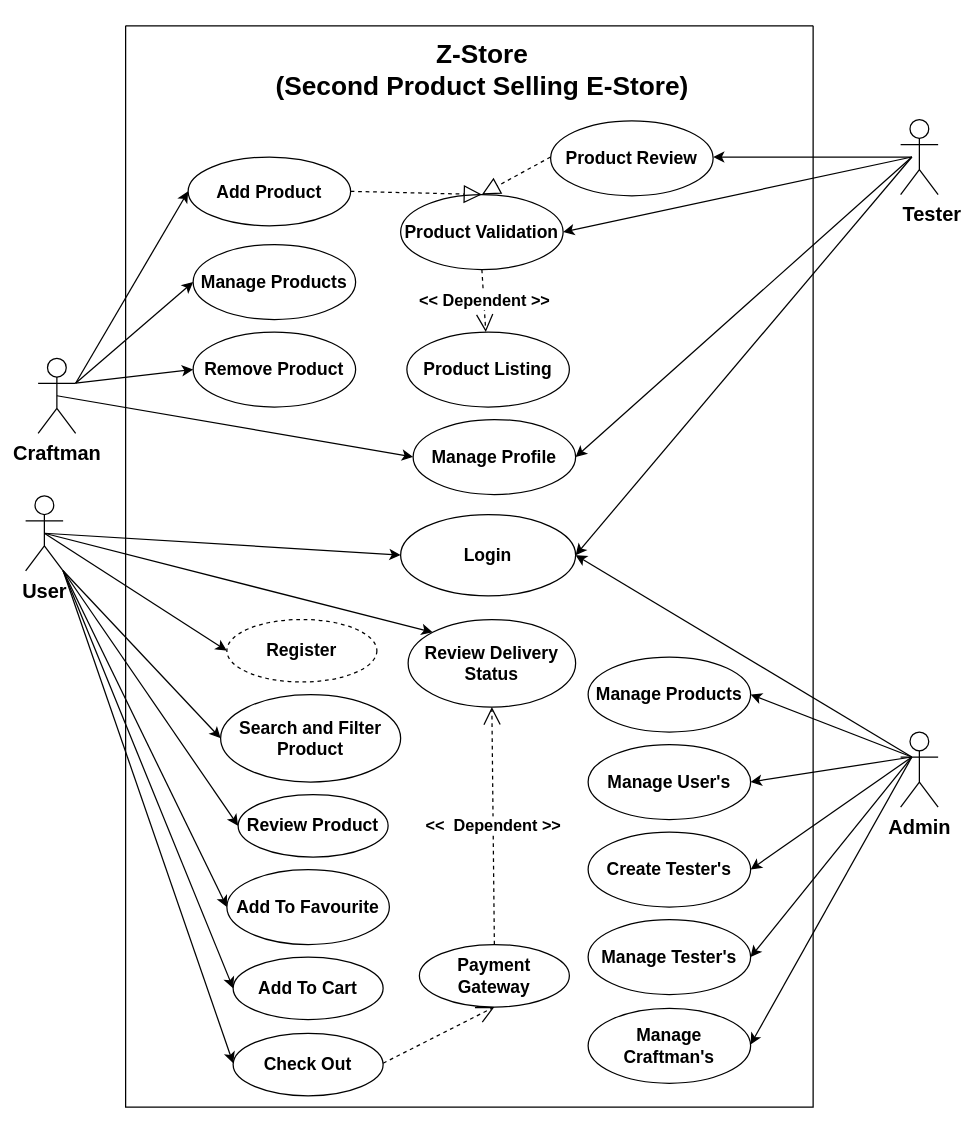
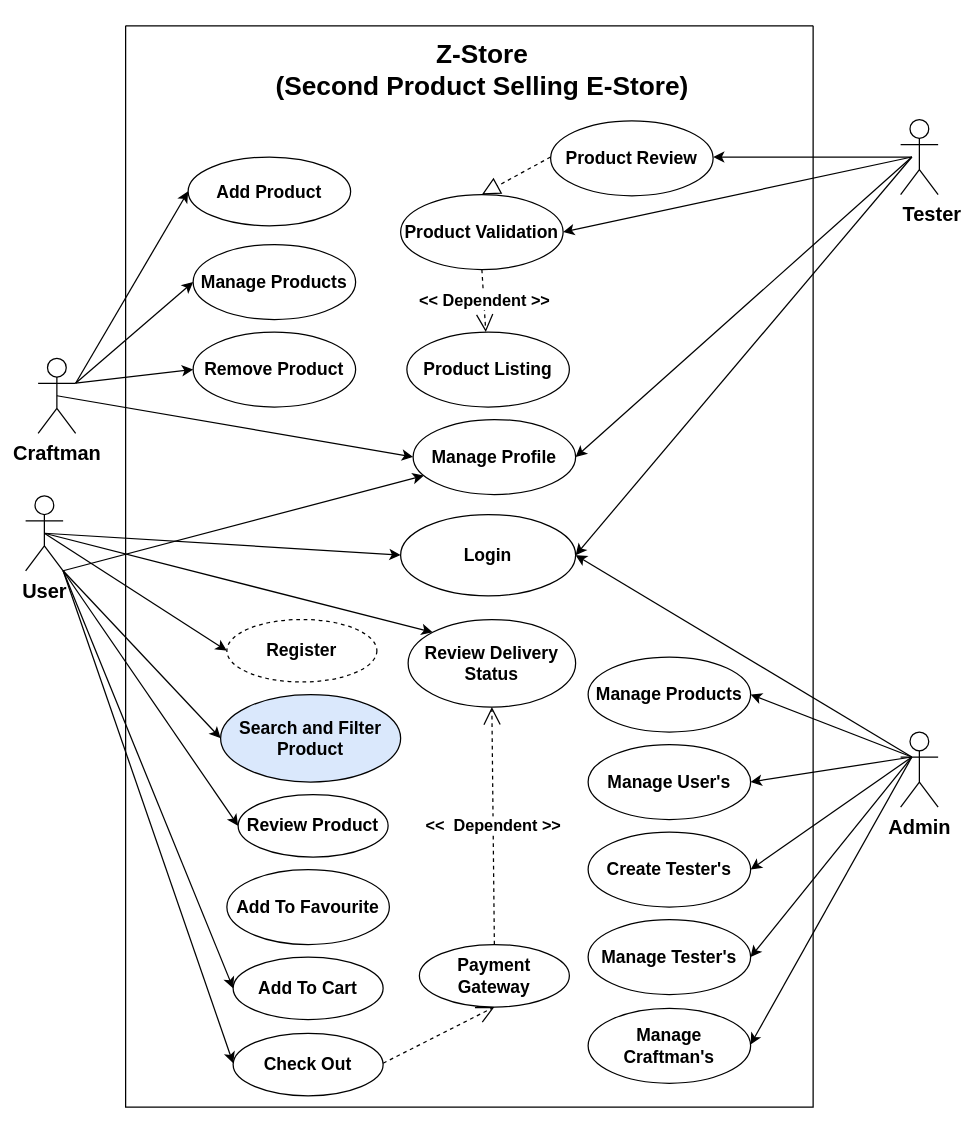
  <mxCell id="0" />
  <mxCell id="1" parent="0" />
  <mxCell id="2" value="" style="endArrow=classic;html=1;rounded=0;entryX=0;entryY=0.5;entryDx=0;entryDy=0;exitX=0.5;exitY=0.5;exitDx=0;exitDy=0;exitPerimeter=0;" parent="1" source="31" target="4" edge="1"><mxGeometry width="50" height="50" relative="1" as="geometry"><mxPoint x="340" y="426" as="sourcePoint" /><mxPoint x="390" y="376" as="targetPoint" /></mxGeometry></mxCell>
  <mxCell id="3" value="" style="swimlane;startSize=0;" parent="1" vertex="1"><mxGeometry x="100" y="20" width="550" height="865" as="geometry" /></mxCell>
  <mxCell id="4" value="&lt;font style=&quot;font-size: 14px;&quot;&gt;Register&lt;/font&gt;" style="ellipse;whiteSpace=wrap;html=1;fontStyle=1;fontSize=13;dashed=1;" parent="3" vertex="1"><mxGeometry x="81" y="475" width="120" height="50" as="geometry" /></mxCell>
  <mxCell id="5" value="&lt;font style=&quot;font-size: 14px;&quot;&gt;Login&lt;/font&gt;" style="ellipse;whiteSpace=wrap;html=1;fontStyle=1;fontSize=13;" parent="3" vertex="1"><mxGeometry x="220" y="391" width="140" height="65" as="geometry" /></mxCell>
  <mxCell id="6" value="&lt;font style=&quot;font-size: 14px;&quot;&gt;Review Product&lt;/font&gt;" style="ellipse;whiteSpace=wrap;html=1;fontStyle=1;fontSize=13;" parent="3" vertex="1"><mxGeometry x="90" y="615" width="120" height="50" as="geometry" /></mxCell>
  <mxCell id="7" value="&lt;font style=&quot;font-size: 14px;&quot;&gt;Add To Cart&lt;/font&gt;" style="ellipse;whiteSpace=wrap;html=1;fontStyle=1;fontSize=13;" parent="3" vertex="1"><mxGeometry x="86" y="745" width="120" height="50" as="geometry" /></mxCell>
  <mxCell id="8" value="&lt;span style=&quot;font-size: 14px;&quot;&gt;Add To Favourite&lt;/span&gt;" style="ellipse;whiteSpace=wrap;html=1;fontStyle=1;fontSize=13;" parent="3" vertex="1"><mxGeometry x="81" y="675" width="130" height="60" as="geometry" /></mxCell>
  <mxCell id="9" value="&lt;span style=&quot;font-size: 14px;&quot;&gt;Check Out&lt;/span&gt;" style="ellipse;whiteSpace=wrap;html=1;fontStyle=1;fontSize=13;" parent="3" vertex="1"><mxGeometry x="86" y="806" width="120" height="50" as="geometry" /></mxCell>
  <mxCell id="10" value="&lt;span style=&quot;font-size: 14px;&quot;&gt;Review Delivery Status&lt;/span&gt;" style="ellipse;whiteSpace=wrap;html=1;fontStyle=1;fontSize=13;" parent="3" vertex="1"><mxGeometry x="226" y="475" width="134" height="70" as="geometry" /></mxCell>
  <mxCell id="11" value="&lt;span style=&quot;font-size: 14px;&quot;&gt;Payment Gateway&lt;/span&gt;" style="ellipse;whiteSpace=wrap;html=1;fontStyle=1;fontSize=13;" parent="3" vertex="1"><mxGeometry x="235" y="735" width="120" height="50" as="geometry" /></mxCell>
  <mxCell id="12" value="" style="endArrow=open;endSize=12;dashed=1;html=1;rounded=0;exitX=1;exitY=0.5;exitDx=0;exitDy=0;entryX=0.5;entryY=1;entryDx=0;entryDy=0;" parent="3" target="11" edge="1"><mxGeometry width="160" relative="1" as="geometry"><mxPoint x="206" y="830" as="sourcePoint" /><mxPoint x="380" y="526" as="targetPoint" /></mxGeometry></mxCell>
  <mxCell id="13" value="&lt;span style=&quot;font-size: 14px;&quot;&gt;Add Product&lt;/span&gt;" style="ellipse;whiteSpace=wrap;html=1;fontStyle=1;fontSize=13;" parent="3" vertex="1"><mxGeometry x="50" y="105" width="130" height="55" as="geometry" /></mxCell>
- <mxCell id="14" value="&lt;font style=&quot;font-size: 14px;&quot;&gt;Search and Filter Product&lt;/font&gt;" style="ellipse;whiteSpace=wrap;html=1;fontStyle=1;fontSize=13;" parent="3" vertex="1"><mxGeometry x="76" y="535" width="144" height="70" as="geometry" /></mxCell>
+ <mxCell id="14" value="&lt;font style=&quot;font-size: 14px;&quot;&gt;Search and Filter Product&lt;/font&gt;" style="ellipse;whiteSpace=wrap;html=1;fontStyle=1;fontSize=13;fillColor=#dae8fc;" parent="3" vertex="1"><mxGeometry x="76" y="535" width="144" height="70" as="geometry" /></mxCell>
  <mxCell id="15" value="&lt;span style=&quot;font-size: 14px;&quot;&gt;Manage Products&lt;/span&gt;" style="ellipse;whiteSpace=wrap;html=1;fontStyle=1;fontSize=13;" parent="3" vertex="1"><mxGeometry x="54" y="175" width="130" height="60" as="geometry" /></mxCell>
  <mxCell id="16" value="&lt;span style=&quot;font-size: 14px;&quot;&gt;Remove Product&lt;/span&gt;" style="ellipse;whiteSpace=wrap;html=1;fontStyle=1;fontSize=13;" parent="3" vertex="1"><mxGeometry x="54" y="245" width="130" height="60" as="geometry" /></mxCell>
  <mxCell id="17" value="&lt;span style=&quot;font-size: 14px;&quot;&gt;Product Validation&lt;/span&gt;" style="ellipse;whiteSpace=wrap;html=1;fontStyle=1;fontSize=13;" parent="3" vertex="1"><mxGeometry x="220" y="135" width="130" height="60" as="geometry" /></mxCell>
  <mxCell id="18" value="&lt;span style=&quot;font-size: 14px;&quot;&gt;Product Listing&lt;/span&gt;" style="ellipse;whiteSpace=wrap;html=1;fontStyle=1;fontSize=13;" parent="3" vertex="1"><mxGeometry x="225" y="245" width="130" height="60" as="geometry" /></mxCell>
  <mxCell id="19" value="&lt;span style=&quot;font-size: 14px;&quot;&gt;Manage Profile&lt;/span&gt;" style="ellipse;whiteSpace=wrap;html=1;fontStyle=1;fontSize=13;" parent="3" vertex="1"><mxGeometry x="230" y="315" width="130" height="60" as="geometry" /></mxCell>
- <mxCell id="20" value="" style="endArrow=block;dashed=1;endFill=0;endSize=12;html=1;rounded=0;exitX=1;exitY=0.5;exitDx=0;exitDy=0;entryX=0.5;entryY=0;entryDx=0;entryDy=0;" parent="3" source="13" target="17" edge="1"><mxGeometry width="160" relative="1" as="geometry"><mxPoint x="220" y="375" as="sourcePoint" /><mxPoint x="380" y="375" as="targetPoint" /></mxGeometry></mxCell>
  <mxCell id="21" value="&lt;font style=&quot;font-size: 13px;&quot;&gt;&lt;b&gt;&amp;lt;&amp;lt;&amp;nbsp; Dependent &amp;gt;&amp;gt;&lt;/b&gt;&lt;/font&gt;" style="endArrow=open;endSize=12;dashed=1;html=1;rounded=0;exitX=0.5;exitY=0;exitDx=0;exitDy=0;entryX=0.5;entryY=1;entryDx=0;entryDy=0;" parent="3" source="11" target="10" edge="1"><mxGeometry width="160" relative="1" as="geometry"><mxPoint x="220" y="585" as="sourcePoint" /><mxPoint x="380" y="585" as="targetPoint" /></mxGeometry></mxCell>
  <mxCell id="22" value="&lt;font style=&quot;font-size: 13px;&quot;&gt;&lt;b&gt;&amp;lt;&amp;lt; Dependent &amp;gt;&amp;gt;&lt;/b&gt;&lt;/font&gt;" style="endArrow=open;endSize=12;dashed=1;html=1;rounded=0;exitX=0.5;exitY=1;exitDx=0;exitDy=0;" parent="3" source="17" target="18" edge="1"><mxGeometry width="160" relative="1" as="geometry"><mxPoint x="220" y="265" as="sourcePoint" /><mxPoint x="380" y="265" as="targetPoint" /></mxGeometry></mxCell>
  <mxCell id="23" value="&lt;span style=&quot;font-size: 14px;&quot;&gt;Product Review&lt;/span&gt;" style="ellipse;whiteSpace=wrap;html=1;fontStyle=1;fontSize=13;" parent="3" vertex="1"><mxGeometry x="340" y="76" width="130" height="60" as="geometry" /></mxCell>
  <mxCell id="24" value="" style="endArrow=block;dashed=1;endFill=0;endSize=12;html=1;rounded=0;exitX=0;exitY=0.5;exitDx=0;exitDy=0;entryX=0.5;entryY=0;entryDx=0;entryDy=0;" parent="3" target="17" edge="1"><mxGeometry width="160" relative="1" as="geometry"><mxPoint x="340" y="105" as="sourcePoint" /><mxPoint x="370" y="385" as="targetPoint" /></mxGeometry></mxCell>
  <mxCell id="25" value="&lt;span style=&quot;font-size: 14px;&quot;&gt;Manage Products&lt;/span&gt;" style="ellipse;whiteSpace=wrap;html=1;fontStyle=1;fontSize=13;" parent="3" vertex="1"><mxGeometry x="370" y="505" width="130" height="60" as="geometry" /></mxCell>
  <mxCell id="26" value="&lt;span style=&quot;font-size: 14px;&quot;&gt;Manage User's&lt;/span&gt;" style="ellipse;whiteSpace=wrap;html=1;fontStyle=1;fontSize=13;" parent="3" vertex="1"><mxGeometry x="370" y="575" width="130" height="60" as="geometry" /></mxCell>
  <mxCell id="27" value="&lt;span style=&quot;font-size: 14px;&quot;&gt;Create Tester's&lt;/span&gt;" style="ellipse;whiteSpace=wrap;html=1;fontStyle=1;fontSize=13;" parent="3" vertex="1"><mxGeometry x="370" y="645" width="130" height="60" as="geometry" /></mxCell>
  <mxCell id="28" value="&lt;span style=&quot;font-size: 14px;&quot;&gt;Manage Tester's&lt;/span&gt;" style="ellipse;whiteSpace=wrap;html=1;fontStyle=1;fontSize=13;" parent="3" vertex="1"><mxGeometry x="370" y="715" width="130" height="60" as="geometry" /></mxCell>
  <mxCell id="29" value="&lt;span style=&quot;font-size: 14px;&quot;&gt;Manage Craftman's&lt;/span&gt;" style="ellipse;whiteSpace=wrap;html=1;fontStyle=1;fontSize=13;" parent="3" vertex="1"><mxGeometry x="370" y="786" width="130" height="60" as="geometry" /></mxCell>
  <mxCell id="30" value="Z-Store&lt;br style=&quot;font-size: 21px;&quot;&gt;(Second Product Selling E-Store)" style="text;html=1;align=center;verticalAlign=middle;resizable=0;points=[];autosize=1;strokeColor=none;fillColor=none;fontStyle=1;fontSize=21;" parent="3" vertex="1"><mxGeometry x="110" y="5" width="350" height="60" as="geometry" /></mxCell>
  <mxCell id="31" value="&lt;font size=&quot;1&quot; style=&quot;&quot;&gt;&lt;b style=&quot;font-size: 16px;&quot;&gt;User&lt;/b&gt;&lt;/font&gt;" style="shape=umlActor;verticalLabelPosition=bottom;verticalAlign=top;html=1;outlineConnect=0;" parent="1" vertex="1"><mxGeometry x="20" y="396" width="30" height="60" as="geometry" /></mxCell>
  <mxCell id="32" value="&lt;font style=&quot;font-size: 16px;&quot;&gt;&lt;b&gt;Admin&lt;/b&gt;&lt;/font&gt;" style="shape=umlActor;verticalLabelPosition=bottom;verticalAlign=top;html=1;outlineConnect=0;" parent="1" vertex="1"><mxGeometry x="720" y="585" width="30" height="60" as="geometry" /></mxCell>
  <mxCell id="33" value="&lt;font style=&quot;font-size: 16px;&quot;&gt;&lt;b&gt;Tester&lt;/b&gt;&lt;/font&gt;" style="shape=umlActor;verticalLabelPosition=bottom;verticalAlign=top;html=1;outlineConnect=0;align=left;" parent="1" vertex="1"><mxGeometry x="720" y="95" width="30" height="60" as="geometry" /></mxCell>
  <mxCell id="34" value="" style="endArrow=classic;html=1;rounded=0;entryX=0;entryY=0.5;entryDx=0;entryDy=0;exitX=0.5;exitY=0.5;exitDx=0;exitDy=0;exitPerimeter=0;" parent="1" source="31" target="5" edge="1"><mxGeometry width="50" height="50" relative="1" as="geometry"><mxPoint x="340" y="426" as="sourcePoint" /><mxPoint x="390" y="376" as="targetPoint" /></mxGeometry></mxCell>
  <mxCell id="35" value="" style="endArrow=classic;html=1;rounded=0;exitX=0;exitY=0.333;exitDx=0;exitDy=0;exitPerimeter=0;entryX=1;entryY=0.5;entryDx=0;entryDy=0;" parent="1" target="5" edge="1"><mxGeometry width="50" height="50" relative="1" as="geometry"><mxPoint x="729" y="605" as="sourcePoint" /><mxPoint x="390" y="325" as="targetPoint" /></mxGeometry></mxCell>
  <mxCell id="36" value="" style="endArrow=classic;html=1;rounded=0;exitX=0;exitY=0.333;exitDx=0;exitDy=0;exitPerimeter=0;entryX=1;entryY=0.5;entryDx=0;entryDy=0;" parent="1" target="5" edge="1"><mxGeometry width="50" height="50" relative="1" as="geometry"><mxPoint x="729" y="125" as="sourcePoint" /><mxPoint x="390" y="325" as="targetPoint" /></mxGeometry></mxCell>
  <mxCell id="37" value="" style="endArrow=classic;html=1;rounded=0;exitX=0.5;exitY=0.5;exitDx=0;exitDy=0;exitPerimeter=0;entryX=0;entryY=0;entryDx=0;entryDy=0;" parent="1" source="31" target="10" edge="1"><mxGeometry width="50" height="50" relative="1" as="geometry"><mxPoint x="340" y="486" as="sourcePoint" /><mxPoint x="390" y="436" as="targetPoint" /></mxGeometry></mxCell>
  <mxCell id="38" value="" style="endArrow=classic;html=1;rounded=0;exitX=1;exitY=1;exitDx=0;exitDy=0;exitPerimeter=0;entryX=0;entryY=0.5;entryDx=0;entryDy=0;" parent="1" source="31" target="14" edge="1"><mxGeometry width="50" height="50" relative="1" as="geometry"><mxPoint x="340" y="486" as="sourcePoint" /><mxPoint x="390" y="436" as="targetPoint" /></mxGeometry></mxCell>
  <mxCell id="39" value="" style="endArrow=classic;html=1;rounded=0;exitX=1;exitY=1;exitDx=0;exitDy=0;exitPerimeter=0;entryX=0;entryY=0.5;entryDx=0;entryDy=0;" parent="1" source="31" target="6" edge="1"><mxGeometry width="50" height="50" relative="1" as="geometry"><mxPoint x="340" y="486" as="sourcePoint" /><mxPoint x="390" y="436" as="targetPoint" /></mxGeometry></mxCell>
- <mxCell id="40" value="" style="endArrow=classic;html=1;rounded=0;entryX=0;entryY=0.5;entryDx=0;entryDy=0;exitX=1;exitY=1;exitDx=0;exitDy=0;exitPerimeter=0;" parent="1" source="31" target="8" edge="1"><mxGeometry width="50" height="50" relative="1" as="geometry"><mxPoint x="40" y="436" as="sourcePoint" /><mxPoint x="390" y="436" as="targetPoint" /></mxGeometry></mxCell>
+ <mxCell id="40" value="" style="endArrow=classic;html=1;rounded=0;exitX=1;exitY=1;exitDx=0;exitDy=0;exitPerimeter=0;" parent="1" source="31" target="19" edge="1"><mxGeometry width="50" height="50" relative="1" as="geometry"><mxPoint x="40" y="436" as="sourcePoint" /><mxPoint x="390" y="436" as="targetPoint" /></mxGeometry></mxCell>
  <mxCell id="41" value="" style="endArrow=classic;html=1;rounded=0;exitX=1;exitY=1;exitDx=0;exitDy=0;exitPerimeter=0;entryX=0;entryY=0.5;entryDx=0;entryDy=0;" parent="1" source="31" target="7" edge="1"><mxGeometry width="50" height="50" relative="1" as="geometry"><mxPoint x="340" y="576" as="sourcePoint" /><mxPoint x="390" y="526" as="targetPoint" /></mxGeometry></mxCell>
  <mxCell id="42" value="" style="endArrow=classic;html=1;rounded=0;exitX=1;exitY=1;exitDx=0;exitDy=0;exitPerimeter=0;entryX=0;entryY=0.5;entryDx=0;entryDy=0;" parent="1" source="31" edge="1"><mxGeometry width="50" height="50" relative="1" as="geometry"><mxPoint x="340" y="576" as="sourcePoint" /><mxPoint x="186" y="850" as="targetPoint" /></mxGeometry></mxCell>
  <mxCell id="43" value="&lt;font style=&quot;font-size: 16px;&quot;&gt;&lt;b&gt;Craftman&lt;/b&gt;&lt;/font&gt;" style="shape=umlActor;verticalLabelPosition=bottom;verticalAlign=top;html=1;" parent="1" vertex="1"><mxGeometry x="30" y="286" width="30" height="60" as="geometry" /></mxCell>
  <mxCell id="44" value="" style="endArrow=classic;html=1;rounded=0;exitX=0.5;exitY=0.5;exitDx=0;exitDy=0;exitPerimeter=0;entryX=0;entryY=0.5;entryDx=0;entryDy=0;" parent="1" source="43" target="19" edge="1"><mxGeometry width="50" height="50" relative="1" as="geometry"><mxPoint x="340" y="425" as="sourcePoint" /><mxPoint x="390" y="375" as="targetPoint" /></mxGeometry></mxCell>
  <mxCell id="45" value="" style="endArrow=classic;html=1;rounded=0;exitX=1;exitY=0.333;exitDx=0;exitDy=0;exitPerimeter=0;entryX=0;entryY=0.5;entryDx=0;entryDy=0;" parent="1" source="43" target="13" edge="1"><mxGeometry width="50" height="50" relative="1" as="geometry"><mxPoint x="340" y="425" as="sourcePoint" /><mxPoint x="390" y="375" as="targetPoint" /></mxGeometry></mxCell>
  <mxCell id="46" value="" style="endArrow=classic;html=1;rounded=0;exitX=1;exitY=0.333;exitDx=0;exitDy=0;exitPerimeter=0;entryX=0;entryY=0.5;entryDx=0;entryDy=0;" parent="1" source="43" target="15" edge="1"><mxGeometry width="50" height="50" relative="1" as="geometry"><mxPoint x="40" y="175" as="sourcePoint" /><mxPoint x="390" y="375" as="targetPoint" /></mxGeometry></mxCell>
  <mxCell id="47" value="" style="endArrow=classic;html=1;rounded=0;exitX=1;exitY=0.333;exitDx=0;exitDy=0;exitPerimeter=0;entryX=0;entryY=0.5;entryDx=0;entryDy=0;" parent="1" source="43" target="16" edge="1"><mxGeometry width="50" height="50" relative="1" as="geometry"><mxPoint x="340" y="425" as="sourcePoint" /><mxPoint x="390" y="375" as="targetPoint" /></mxGeometry></mxCell>
  <mxCell id="48" value="" style="endArrow=classic;html=1;rounded=0;entryX=1;entryY=0.5;entryDx=0;entryDy=0;exitX=0;exitY=0.333;exitDx=0;exitDy=0;exitPerimeter=0;" parent="1" target="17" edge="1"><mxGeometry width="50" height="50" relative="1" as="geometry"><mxPoint x="729" y="125" as="sourcePoint" /><mxPoint x="390" y="305" as="targetPoint" /></mxGeometry></mxCell>
  <mxCell id="49" value="" style="endArrow=classic;html=1;rounded=0;exitX=0;exitY=0.333;exitDx=0;exitDy=0;exitPerimeter=0;entryX=1;entryY=0.5;entryDx=0;entryDy=0;" parent="1" target="19" edge="1"><mxGeometry width="50" height="50" relative="1" as="geometry"><mxPoint x="729" y="125" as="sourcePoint" /><mxPoint x="380" y="295" as="targetPoint" /></mxGeometry></mxCell>
  <mxCell id="50" value="" style="endArrow=classic;html=1;rounded=0;entryX=1;entryY=0.5;entryDx=0;entryDy=0;exitX=0;exitY=0.333;exitDx=0;exitDy=0;exitPerimeter=0;" parent="1" edge="1"><mxGeometry width="50" height="50" relative="1" as="geometry"><mxPoint x="729" y="125" as="sourcePoint" /><mxPoint x="570" y="125" as="targetPoint" /></mxGeometry></mxCell>
  <mxCell id="51" value="" style="endArrow=classic;html=1;rounded=0;exitX=0;exitY=0.333;exitDx=0;exitDy=0;exitPerimeter=0;entryX=1;entryY=0.5;entryDx=0;entryDy=0;" parent="1" target="25" edge="1"><mxGeometry width="50" height="50" relative="1" as="geometry"><mxPoint x="729" y="605" as="sourcePoint" /><mxPoint x="350" y="655" as="targetPoint" /></mxGeometry></mxCell>
  <mxCell id="52" value="" style="endArrow=classic;html=1;rounded=0;exitX=0;exitY=0.333;exitDx=0;exitDy=0;exitPerimeter=0;entryX=1;entryY=0.5;entryDx=0;entryDy=0;" parent="1" target="26" edge="1"><mxGeometry width="50" height="50" relative="1" as="geometry"><mxPoint x="729" y="605" as="sourcePoint" /><mxPoint x="350" y="655" as="targetPoint" /></mxGeometry></mxCell>
  <mxCell id="53" value="" style="endArrow=classic;html=1;rounded=0;exitX=0;exitY=0.333;exitDx=0;exitDy=0;exitPerimeter=0;entryX=1;entryY=0.5;entryDx=0;entryDy=0;" parent="1" target="27" edge="1"><mxGeometry width="50" height="50" relative="1" as="geometry"><mxPoint x="729" y="605" as="sourcePoint" /><mxPoint x="350" y="655" as="targetPoint" /></mxGeometry></mxCell>
  <mxCell id="54" value="" style="endArrow=classic;html=1;rounded=0;exitX=0;exitY=0.333;exitDx=0;exitDy=0;exitPerimeter=0;entryX=1;entryY=0.5;entryDx=0;entryDy=0;" parent="1" target="28" edge="1"><mxGeometry width="50" height="50" relative="1" as="geometry"><mxPoint x="729" y="605" as="sourcePoint" /><mxPoint x="350" y="655" as="targetPoint" /></mxGeometry></mxCell>
  <mxCell id="55" value="" style="endArrow=classic;html=1;rounded=0;exitX=0;exitY=0.333;exitDx=0;exitDy=0;exitPerimeter=0;entryX=1;entryY=0.5;entryDx=0;entryDy=0;" parent="1" edge="1"><mxGeometry width="50" height="50" relative="1" as="geometry"><mxPoint x="729" y="605" as="sourcePoint" /><mxPoint x="600" y="835" as="targetPoint" /></mxGeometry></mxCell>
